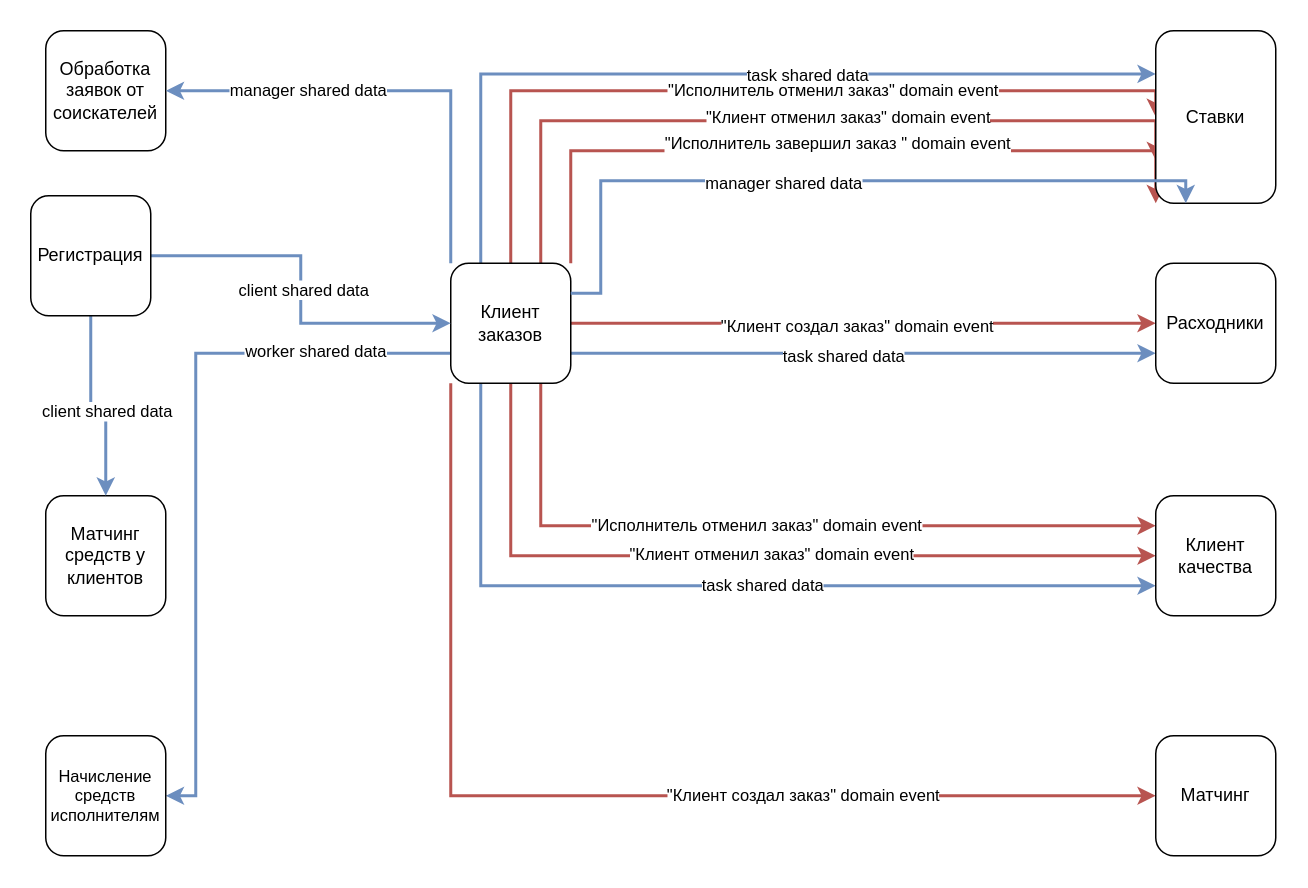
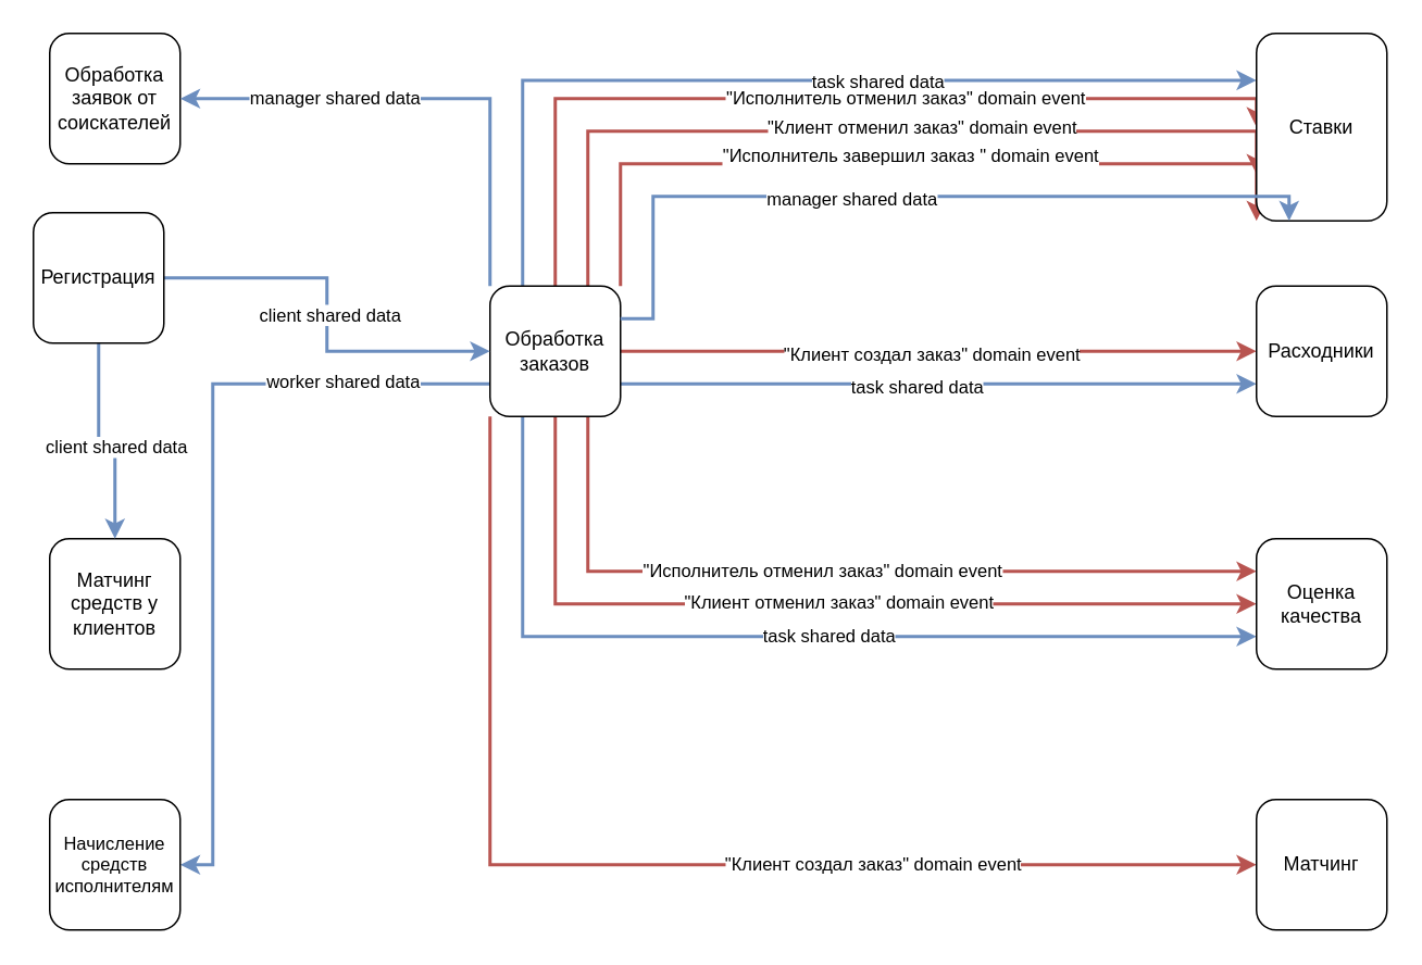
  <mxCell id="0" />
  <mxCell id="1" parent="0" />
  <mxCell id="2" value="Обработка заявок от соискателей" style="whiteSpace=wrap;html=1;aspect=fixed;rounded=1;" parent="1" vertex="1"><mxGeometry x="30" y="20" width="80" height="80" as="geometry" /></mxCell>
  <mxCell id="3" style="edgeStyle=orthogonalEdgeStyle;rounded=0;orthogonalLoop=1;jettySize=auto;html=1;entryX=0;entryY=0.75;entryDx=0;entryDy=0;fillColor=#dae8fc;strokeColor=#6c8ebf;strokeWidth=2;exitX=1;exitY=0.75;exitDx=0;exitDy=0;" parent="1" source="27" target="28" edge="1"><mxGeometry relative="1" as="geometry" /></mxCell>
  <mxCell id="4" value="task shared data" style="edgeLabel;html=1;align=center;verticalAlign=middle;resizable=0;points=[];" parent="3" vertex="1" connectable="0"><mxGeometry x="-0.073" y="-1" relative="1" as="geometry"><mxPoint as="offset" /></mxGeometry></mxCell>
  <mxCell id="5" style="edgeStyle=orthogonalEdgeStyle;rounded=0;orthogonalLoop=1;jettySize=auto;html=1;entryX=0;entryY=0.75;entryDx=0;entryDy=0;strokeColor=#6c8ebf;strokeWidth=2;align=center;verticalAlign=middle;fontFamily=Helvetica;fontSize=11;fontColor=default;labelBackgroundColor=default;endArrow=classic;fillColor=#dae8fc;exitX=0.25;exitY=1;exitDx=0;exitDy=0;" parent="1" source="27" target="30" edge="1"><mxGeometry relative="1" as="geometry"><Array as="points"><mxPoint x="320" y="390" /></Array></mxGeometry></mxCell>
  <mxCell id="6" value="task shared data" style="edgeLabel;html=1;align=center;verticalAlign=middle;resizable=0;points=[];rounded=0;strokeColor=#6c8ebf;strokeWidth=2;fontFamily=Helvetica;fontSize=11;fontColor=default;labelBackgroundColor=default;fillColor=#dae8fc;" parent="5" vertex="1" connectable="0"><mxGeometry x="0.373" y="1" relative="1" as="geometry"><mxPoint x="-80" as="offset" /></mxGeometry></mxCell>
  <mxCell id="7" style="edgeStyle=orthogonalEdgeStyle;rounded=0;orthogonalLoop=1;jettySize=auto;html=1;entryX=0;entryY=0.25;entryDx=0;entryDy=0;strokeColor=#6c8ebf;strokeWidth=2;align=center;verticalAlign=middle;fontFamily=Helvetica;fontSize=11;fontColor=default;labelBackgroundColor=default;endArrow=classic;fillColor=#dae8fc;exitX=0.25;exitY=0;exitDx=0;exitDy=0;" parent="1" source="27" target="31" edge="1"><mxGeometry relative="1" as="geometry" /></mxCell>
  <mxCell id="8" value="task shared data" style="edgeLabel;html=1;align=center;verticalAlign=middle;resizable=0;points=[];rounded=0;strokeColor=#6c8ebf;strokeWidth=2;fontFamily=Helvetica;fontSize=11;fontColor=default;labelBackgroundColor=default;fillColor=#dae8fc;" parent="7" vertex="1" connectable="0"><mxGeometry x="-0.015" y="-1" relative="1" as="geometry"><mxPoint x="60" as="offset" /></mxGeometry></mxCell>
  <mxCell id="9" style="edgeStyle=orthogonalEdgeStyle;rounded=0;orthogonalLoop=1;jettySize=auto;html=1;entryX=0;entryY=0.5;entryDx=0;entryDy=0;strokeWidth=2;fillColor=#f8cecc;strokeColor=#b85450;exitX=1;exitY=0.5;exitDx=0;exitDy=0;" parent="1" source="27" target="28" edge="1"><mxGeometry relative="1" as="geometry"><mxPoint x="380" y="50" as="sourcePoint" /><Array as="points"><mxPoint x="580" y="215" /><mxPoint x="580" y="215" /></Array></mxGeometry></mxCell>
  <mxCell id="10" value="&quot;Клиент создал заказ&quot; domain event" style="edgeLabel;html=1;align=center;verticalAlign=middle;resizable=0;points=[];" parent="9" vertex="1" connectable="0"><mxGeometry x="-0.025" y="-1" relative="1" as="geometry"><mxPoint as="offset" /></mxGeometry></mxCell>
  <mxCell id="11" style="edgeStyle=orthogonalEdgeStyle;rounded=0;orthogonalLoop=1;jettySize=auto;html=1;exitX=0.5;exitY=1;exitDx=0;exitDy=0;entryX=0;entryY=0.5;entryDx=0;entryDy=0;strokeColor=#b85450;strokeWidth=2;align=center;verticalAlign=middle;fontFamily=Helvetica;fontSize=11;fontColor=default;labelBackgroundColor=default;endArrow=classic;fillColor=#f8cecc;" parent="1" source="27" target="30" edge="1"><mxGeometry relative="1" as="geometry"><Array as="points"><mxPoint x="340" y="370" /></Array></mxGeometry></mxCell>
  <mxCell id="12" value="&quot;Клиент отменил заказ&quot; domain event" style="edgeLabel;html=1;align=center;verticalAlign=middle;resizable=0;points=[];" parent="11" vertex="1" connectable="0"><mxGeometry x="-0.017" y="2" relative="1" as="geometry"><mxPoint x="20" as="offset" /></mxGeometry></mxCell>
  <mxCell id="13" style="edgeStyle=orthogonalEdgeStyle;rounded=0;orthogonalLoop=1;jettySize=auto;html=1;exitX=0.75;exitY=1;exitDx=0;exitDy=0;entryX=0;entryY=0.25;entryDx=0;entryDy=0;strokeColor=#b85450;strokeWidth=2;align=center;verticalAlign=middle;fontFamily=Helvetica;fontSize=11;fontColor=default;labelBackgroundColor=default;endArrow=classic;fillColor=#f8cecc;" parent="1" source="27" target="30" edge="1"><mxGeometry relative="1" as="geometry"><Array as="points"><mxPoint x="360" y="350" /></Array></mxGeometry></mxCell>
  <mxCell id="14" value="&quot;Исполнитель отменил заказ&quot; domain event" style="edgeLabel;html=1;align=center;verticalAlign=middle;resizable=0;points=[];rounded=0;strokeColor=#b85450;strokeWidth=2;fontFamily=Helvetica;fontSize=11;fontColor=default;labelBackgroundColor=default;fillColor=#f8cecc;" parent="13" vertex="1" connectable="0"><mxGeometry x="-0.308" y="1" relative="1" as="geometry"><mxPoint x="63" as="offset" /></mxGeometry></mxCell>
  <mxCell id="15" style="edgeStyle=orthogonalEdgeStyle;rounded=0;orthogonalLoop=1;jettySize=auto;html=1;strokeColor=#b85450;strokeWidth=2;align=center;verticalAlign=middle;fontFamily=Helvetica;fontSize=11;fontColor=default;labelBackgroundColor=default;endArrow=classic;fillColor=#f8cecc;entryX=0;entryY=0.5;entryDx=0;entryDy=0;" parent="1" source="27" target="31" edge="1"><mxGeometry relative="1" as="geometry"><mxPoint x="650" y="90" as="targetPoint" /><Array as="points"><mxPoint x="340" y="60" /></Array></mxGeometry></mxCell>
  <mxCell id="16" value="&quot;Исполнитель отменил заказ&quot; domain event" style="edgeLabel;html=1;align=center;verticalAlign=middle;resizable=0;points=[];" parent="15" vertex="1" connectable="0"><mxGeometry x="-0.329" y="-3" relative="1" as="geometry"><mxPoint x="140" y="-4" as="offset" /></mxGeometry></mxCell>
  <mxCell id="17" style="edgeStyle=orthogonalEdgeStyle;rounded=0;orthogonalLoop=1;jettySize=auto;html=1;exitX=0.75;exitY=0;exitDx=0;exitDy=0;entryX=0;entryY=0.75;entryDx=0;entryDy=0;strokeColor=#b85450;strokeWidth=2;align=center;verticalAlign=middle;fontFamily=Helvetica;fontSize=11;fontColor=default;labelBackgroundColor=default;endArrow=classic;fillColor=#f8cecc;" parent="1" source="27" target="31" edge="1"><mxGeometry relative="1" as="geometry"><Array as="points"><mxPoint x="360" y="80" /></Array></mxGeometry></mxCell>
  <mxCell id="18" value="&quot;Клиент отменил заказ&quot; domain event" style="edgeLabel;html=1;align=center;verticalAlign=middle;resizable=0;points=[];rounded=0;strokeColor=#b85450;strokeWidth=2;fontFamily=Helvetica;fontSize=11;fontColor=default;labelBackgroundColor=default;fillColor=#f8cecc;" parent="17" vertex="1" connectable="0"><mxGeometry x="-0.552" y="3" relative="1" as="geometry"><mxPoint x="180" as="offset" /></mxGeometry></mxCell>
  <mxCell id="19" style="edgeStyle=orthogonalEdgeStyle;rounded=0;orthogonalLoop=1;jettySize=auto;html=1;exitX=1;exitY=0;exitDx=0;exitDy=0;entryX=0;entryY=1;entryDx=0;entryDy=0;strokeColor=#b85450;strokeWidth=2;align=center;verticalAlign=middle;fontFamily=Helvetica;fontSize=11;fontColor=default;labelBackgroundColor=default;endArrow=classic;fillColor=#f8cecc;" parent="1" source="27" target="31" edge="1"><mxGeometry relative="1" as="geometry"><Array as="points"><mxPoint x="380" y="100" /></Array></mxGeometry></mxCell>
  <mxCell id="20" value="&quot;Исполнитель завершил заказ&lt;span style=&quot;color: light-dark(rgb(0, 0, 0), rgb(255, 255, 255));&quot;&gt;&amp;nbsp;&quot; domain event&lt;/span&gt;" style="edgeLabel;html=1;align=center;verticalAlign=middle;resizable=0;points=[];labelBackgroundColor=default;" parent="19" vertex="1" connectable="0"><mxGeometry x="-0.817" y="-1" relative="1" as="geometry"><mxPoint x="176" y="-35" as="offset" /></mxGeometry></mxCell>
  <mxCell id="21" style="edgeStyle=orthogonalEdgeStyle;rounded=0;orthogonalLoop=1;jettySize=auto;html=1;entryX=1;entryY=0.5;entryDx=0;entryDy=0;exitX=0;exitY=0;exitDx=0;exitDy=0;strokeColor=#6c8ebf;strokeWidth=2;align=center;verticalAlign=middle;fontFamily=Helvetica;fontSize=11;fontColor=default;labelBackgroundColor=default;endArrow=classic;fillColor=#dae8fc;" parent="1" source="27" target="2" edge="1"><mxGeometry relative="1" as="geometry" /></mxCell>
  <mxCell id="22" value="manager shared data" style="edgeLabel;html=1;align=center;verticalAlign=middle;resizable=0;points=[];rounded=0;strokeColor=#6c8ebf;strokeWidth=2;fontFamily=Helvetica;fontSize=11;fontColor=default;labelBackgroundColor=default;fillColor=#dae8fc;" parent="21" vertex="1" connectable="0"><mxGeometry x="0.384" y="2" relative="1" as="geometry"><mxPoint y="-3" as="offset" /></mxGeometry></mxCell>
  <mxCell id="23" style="edgeStyle=orthogonalEdgeStyle;rounded=0;orthogonalLoop=1;jettySize=auto;html=1;exitX=0;exitY=0.75;exitDx=0;exitDy=0;entryX=1;entryY=0.5;entryDx=0;entryDy=0;strokeColor=#6c8ebf;strokeWidth=2;align=center;verticalAlign=middle;fontFamily=Helvetica;fontSize=11;fontColor=default;labelBackgroundColor=default;endArrow=classic;fillColor=#dae8fc;" edge="1" parent="1" source="27" target="40"><mxGeometry relative="1" as="geometry"><Array as="points"><mxPoint x="130" y="235" /><mxPoint x="130" y="530" /></Array></mxGeometry></mxCell>
  <mxCell id="24" value="worker shared data" style="edgeLabel;html=1;align=center;verticalAlign=middle;resizable=0;points=[];" vertex="1" connectable="0" parent="23"><mxGeometry x="-0.333" y="-2" relative="1" as="geometry"><mxPoint x="71" as="offset" /></mxGeometry></mxCell>
  <mxCell id="25" style="edgeStyle=orthogonalEdgeStyle;rounded=0;orthogonalLoop=1;jettySize=auto;html=1;exitX=0;exitY=1;exitDx=0;exitDy=0;entryX=0;entryY=0.5;entryDx=0;entryDy=0;strokeColor=#b85450;strokeWidth=2;align=center;verticalAlign=middle;fontFamily=Helvetica;fontSize=11;fontColor=default;labelBackgroundColor=default;endArrow=classic;fillColor=#f8cecc;" edge="1" parent="1" source="27" target="39"><mxGeometry relative="1" as="geometry" /></mxCell>
  <mxCell id="26" value="&quot;Клиент создал заказ&quot; domain event" style="edgeLabel;html=1;align=center;verticalAlign=middle;resizable=0;points=[];" vertex="1" connectable="0" parent="25"><mxGeometry x="0.366" y="-2" relative="1" as="geometry"><mxPoint y="-3" as="offset" /></mxGeometry></mxCell>
- <mxCell id="27" value="Клиент заказов" style="whiteSpace=wrap;html=1;aspect=fixed;rounded=1;strokeColor=default;align=center;verticalAlign=middle;fontFamily=Helvetica;fontSize=12;fontColor=default;fillColor=default;" parent="1" vertex="1"><mxGeometry x="300" y="175" width="80" height="80" as="geometry" /></mxCell>
+ <mxCell id="27" value="Обработка заказов" style="whiteSpace=wrap;html=1;aspect=fixed;rounded=1;strokeColor=default;align=center;verticalAlign=middle;fontFamily=Helvetica;fontSize=12;fontColor=default;fillColor=default;" parent="1" vertex="1"><mxGeometry x="300" y="175" width="80" height="80" as="geometry" /></mxCell>
  <mxCell id="28" value="Расходники" style="whiteSpace=wrap;html=1;aspect=fixed;rounded=1;strokeColor=default;align=center;verticalAlign=middle;fontFamily=Helvetica;fontSize=12;fontColor=default;fillColor=default;" parent="1" vertex="1"><mxGeometry x="770" y="175" width="80" height="80" as="geometry" /></mxCell>
  <mxCell id="29" value="Матчинг средств у клиентов" style="whiteSpace=wrap;html=1;aspect=fixed;rounded=1;strokeColor=default;align=center;verticalAlign=middle;fontFamily=Helvetica;fontSize=12;fontColor=default;fillColor=default;" parent="1" vertex="1"><mxGeometry x="30" y="330" width="80" height="80" as="geometry" /></mxCell>
- <mxCell id="30" value="Клиент качества" style="whiteSpace=wrap;html=1;aspect=fixed;rounded=1;strokeColor=default;align=center;verticalAlign=middle;fontFamily=Helvetica;fontSize=12;fontColor=default;fillColor=default;" parent="1" vertex="1"><mxGeometry x="770" y="330" width="80" height="80" as="geometry" /></mxCell>
+ <mxCell id="30" value="Оценка качества" style="whiteSpace=wrap;html=1;aspect=fixed;rounded=1;strokeColor=default;align=center;verticalAlign=middle;fontFamily=Helvetica;fontSize=12;fontColor=default;fillColor=default;" parent="1" vertex="1"><mxGeometry x="770" y="330" width="80" height="80" as="geometry" /></mxCell>
  <mxCell id="31" value="Ставки" style="whiteSpace=wrap;html=1;aspect=fixed;rounded=1;strokeColor=default;align=center;verticalAlign=middle;fontFamily=Helvetica;fontSize=12;fontColor=default;fillColor=default;" parent="1" vertex="1"><mxGeometry x="770" y="20" width="80" height="115" as="geometry" /></mxCell>
  <mxCell id="32" style="edgeStyle=orthogonalEdgeStyle;rounded=0;orthogonalLoop=1;jettySize=auto;html=1;entryX=0;entryY=0.5;entryDx=0;entryDy=0;strokeColor=#6c8ebf;strokeWidth=2;align=center;verticalAlign=middle;fontFamily=Helvetica;fontSize=11;fontColor=default;labelBackgroundColor=default;endArrow=classic;fillColor=#dae8fc;" parent="1" source="36" target="27" edge="1"><mxGeometry relative="1" as="geometry" /></mxCell>
  <mxCell id="33" value="client shared data" style="edgeLabel;html=1;align=center;verticalAlign=middle;resizable=0;points=[];rounded=0;strokeColor=#6c8ebf;strokeWidth=2;fontFamily=Helvetica;fontSize=11;fontColor=default;labelBackgroundColor=default;fillColor=#dae8fc;" parent="32" vertex="1" connectable="0"><mxGeometry x="-0.003" y="1" relative="1" as="geometry"><mxPoint as="offset" /></mxGeometry></mxCell>
  <mxCell id="34" style="edgeStyle=orthogonalEdgeStyle;rounded=0;orthogonalLoop=1;jettySize=auto;html=1;strokeColor=#6c8ebf;strokeWidth=2;align=center;verticalAlign=middle;fontFamily=Helvetica;fontSize=11;fontColor=default;labelBackgroundColor=default;endArrow=classic;fillColor=#dae8fc;entryX=0.5;entryY=0;entryDx=0;entryDy=0;" parent="1" source="36" target="29" edge="1"><mxGeometry relative="1" as="geometry"><mxPoint x="70" y="310" as="targetPoint" /></mxGeometry></mxCell>
  <mxCell id="35" value="client shared data" style="edgeLabel;html=1;align=center;verticalAlign=middle;resizable=0;points=[];rounded=0;strokeColor=#6c8ebf;strokeWidth=2;fontFamily=Helvetica;fontSize=11;fontColor=default;labelBackgroundColor=default;fillColor=#dae8fc;" parent="34" vertex="1" connectable="0"><mxGeometry x="0.127" relative="1" as="geometry"><mxPoint as="offset" /></mxGeometry></mxCell>
  <mxCell id="36" value="Регистрация" style="whiteSpace=wrap;html=1;aspect=fixed;rounded=1;" parent="1" vertex="1"><mxGeometry x="20" y="130" width="80" height="80" as="geometry" /></mxCell>
  <mxCell id="37" style="edgeStyle=orthogonalEdgeStyle;rounded=0;orthogonalLoop=1;jettySize=auto;html=1;entryX=0.25;entryY=1;entryDx=0;entryDy=0;exitX=1;exitY=0.25;exitDx=0;exitDy=0;strokeColor=#6c8ebf;strokeWidth=2;align=center;verticalAlign=middle;fontFamily=Helvetica;fontSize=11;fontColor=default;labelBackgroundColor=default;endArrow=classic;fillColor=#dae8fc;" parent="1" source="27" target="31" edge="1"><mxGeometry relative="1" as="geometry"><mxPoint x="750" y="130" as="targetPoint" /><Array as="points"><mxPoint x="400" y="195" /><mxPoint x="400" y="120" /><mxPoint x="790" y="120" /></Array></mxGeometry></mxCell>
  <mxCell id="38" value="manager shared data" style="edgeLabel;html=1;align=center;verticalAlign=middle;resizable=0;points=[];" parent="37" vertex="1" connectable="0"><mxGeometry x="0.145" y="-1" relative="1" as="geometry"><mxPoint x="-70" as="offset" /></mxGeometry></mxCell>
  <mxCell id="39" value="Матчинг" style="whiteSpace=wrap;html=1;aspect=fixed;rounded=1;strokeColor=default;align=center;verticalAlign=middle;fontFamily=Helvetica;fontSize=12;fontColor=default;fillColor=default;" vertex="1" parent="1"><mxGeometry x="770" y="490" width="80" height="80" as="geometry" /></mxCell>
  <mxCell id="40" value="Начисление средств исполнителям" style="whiteSpace=wrap;html=1;aspect=fixed;rounded=1;strokeColor=default;align=center;verticalAlign=middle;fontFamily=Helvetica;fontSize=11;fontColor=default;fillColor=default;" vertex="1" parent="1"><mxGeometry x="30" y="490" width="80" height="80" as="geometry" /></mxCell>
